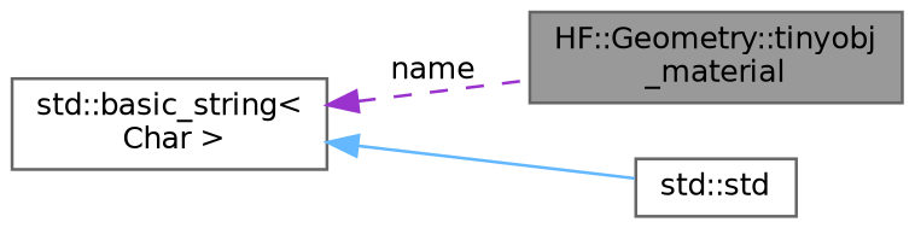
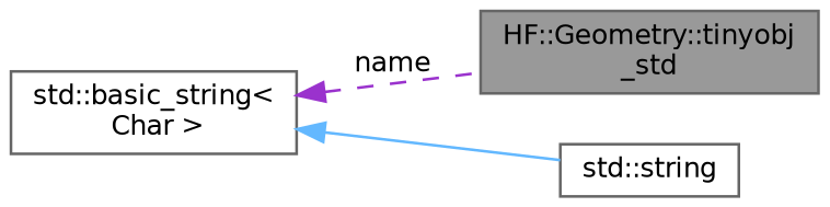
  digraph {
    rankdir=LR
    node [color=gray40 fillcolor=white fontname=Helvetica fontsize=10 shape=box style=filled]
    edge [dir=back fontname=Helvetica fontsize=10 labelfontname=Helvetica labelfontsize=10]
-   n1 [fillcolor=grey60 fontcolor=black height=0.2 label="HF::Geometry::tinyobj\l_material" width=0.4]
-   n2 [height=0.2 label="std::std" width=0.4]
+   n1 [fillcolor=grey60 fontcolor=black height=0.2 label="HF::Geometry::tinyobj\l_std" width=0.4]
+   n2 [height=0.2 label="std::string" width=0.4]
    n3 [height=0.2 label="std::basic_string\<\l Char \>" width=0.4]
    n3 -> n1 [color=darkorchid3 label=" name" style=dashed]
    n3 -> n2 [color=steelblue1 style=solid]
  }
